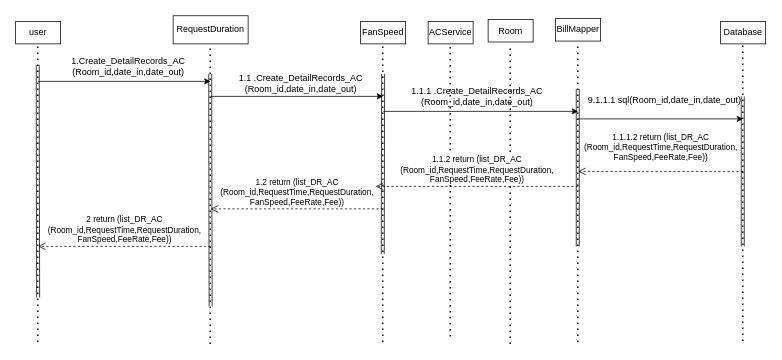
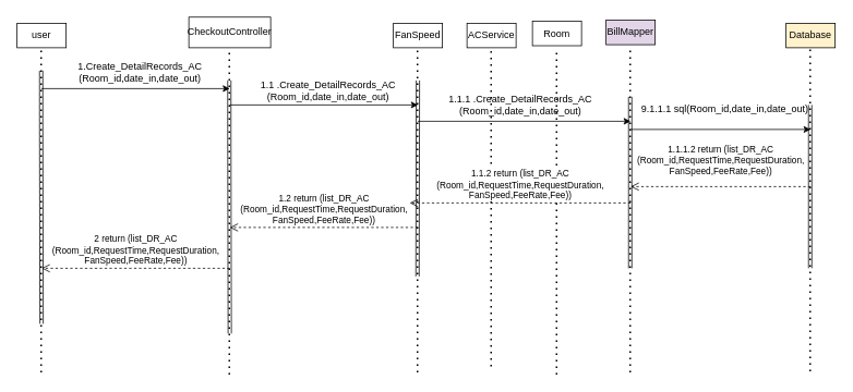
  <mxCell id="0" />
  <mxCell id="1" parent="0" />
  <mxCell id="2" value="user" style="rounded=0;whiteSpace=wrap;html=1;" parent="1" vertex="1"><mxGeometry x="20" y="28" width="60" height="30" as="geometry" /></mxCell>
  <mxCell id="3" value="FanSpeed" style="rounded=0;whiteSpace=wrap;html=1;" parent="1" vertex="1"><mxGeometry x="480" y="28" width="60" height="30" as="geometry" /></mxCell>
  <mxCell id="4" value="ACService" style="rounded=0;whiteSpace=wrap;html=1;" parent="1" vertex="1"><mxGeometry x="570" y="28" width="60" height="30" as="geometry" /></mxCell>
  <mxCell id="5" value="Room" style="rounded=0;whiteSpace=wrap;html=1;" parent="1" vertex="1"><mxGeometry x="650" y="25.5" width="60" height="30" as="geometry" /></mxCell>
- <mxCell id="6" value="BillMapper" style="rounded=0;whiteSpace=wrap;html=1;" parent="1" vertex="1"><mxGeometry x="740" y="24.25" width="60" height="30" as="geometry" /></mxCell>
- <mxCell id="7" value="Database" style="rounded=0;whiteSpace=wrap;html=1;" parent="1" vertex="1"><mxGeometry x="960" y="28" width="60" height="30" as="geometry" /></mxCell>
+ <mxCell id="6" value="BillMapper" style="rounded=0;whiteSpace=wrap;html=1;fillColor=#e1d5e7;" parent="1" vertex="1"><mxGeometry x="740" y="24.25" width="60" height="30" as="geometry" /></mxCell>
+ <mxCell id="7" value="Database" style="rounded=0;whiteSpace=wrap;html=1;fillColor=#fff2cc;" parent="1" vertex="1"><mxGeometry x="960" y="28" width="60" height="30" as="geometry" /></mxCell>
  <mxCell id="8" value="" style="shape=link;html=1;rounded=0;" parent="1" edge="1"><mxGeometry width="100" relative="1" as="geometry"><mxPoint x="50" y="396" as="sourcePoint" /><mxPoint x="49.5" y="86" as="targetPoint" /><Array as="points"><mxPoint x="49.5" y="146" /></Array></mxGeometry></mxCell>
  <mxCell id="9" value="" style="shape=link;html=1;rounded=0;" parent="1" edge="1"><mxGeometry width="100" relative="1" as="geometry"><mxPoint x="280" y="408" as="sourcePoint" /><mxPoint x="279.5" y="98" as="targetPoint" /><Array as="points"><mxPoint x="279.5" y="158" /></Array></mxGeometry></mxCell>
  <mxCell id="10" value="" style="shape=link;html=1;rounded=0;" parent="1" edge="1"><mxGeometry width="100" relative="1" as="geometry"><mxPoint x="509.5" y="338" as="sourcePoint" /><mxPoint x="510" y="98" as="targetPoint" /><Array as="points" /></mxGeometry></mxCell>
  <mxCell id="11" value="" style="shape=link;html=1;rounded=0;" parent="1" edge="1"><mxGeometry width="100" relative="1" as="geometry"><mxPoint x="769.5" y="328" as="sourcePoint" /><mxPoint x="769.5" y="118" as="targetPoint" /></mxGeometry></mxCell>
  <mxCell id="12" value="" style="shape=link;html=1;rounded=0;" parent="1" edge="1"><mxGeometry width="100" relative="1" as="geometry"><mxPoint x="989.5" y="328" as="sourcePoint" /><mxPoint x="989.5" y="128" as="targetPoint" /></mxGeometry></mxCell>
  <mxCell id="13" value="" style="endArrow=none;dashed=1;html=1;dashPattern=1 3;strokeWidth=2;rounded=0;entryX=0.5;entryY=1;entryDx=0;entryDy=0;" parent="1" edge="1"><mxGeometry width="50" height="50" relative="1" as="geometry"><mxPoint x="279.5" y="458" as="sourcePoint" /><mxPoint x="279.5" y="58" as="targetPoint" /></mxGeometry></mxCell>
  <mxCell id="14" value="" style="endArrow=none;dashed=1;html=1;dashPattern=1 3;strokeWidth=2;rounded=0;entryX=0.5;entryY=1;entryDx=0;entryDy=0;" parent="1" edge="1"><mxGeometry width="50" height="50" relative="1" as="geometry"><mxPoint x="509.5" y="455.5" as="sourcePoint" /><mxPoint x="509.5" y="55.5" as="targetPoint" /></mxGeometry></mxCell>
  <mxCell id="15" value="" style="endArrow=none;dashed=1;html=1;dashPattern=1 3;strokeWidth=2;rounded=0;" parent="1" edge="1"><mxGeometry width="50" height="50" relative="1" as="geometry"><mxPoint x="599.5" y="448" as="sourcePoint" /><mxPoint x="599.5" y="58" as="targetPoint" /></mxGeometry></mxCell>
  <mxCell id="16" value="" style="endArrow=none;dashed=1;html=1;dashPattern=1 3;strokeWidth=2;rounded=0;entryX=0.5;entryY=1;entryDx=0;entryDy=0;" parent="1" edge="1"><mxGeometry width="50" height="50" relative="1" as="geometry"><mxPoint x="679.5" y="458" as="sourcePoint" /><mxPoint x="679.5" y="58" as="targetPoint" /></mxGeometry></mxCell>
  <mxCell id="17" value="" style="endArrow=none;dashed=1;html=1;dashPattern=1 3;strokeWidth=2;rounded=0;entryX=0.5;entryY=1;entryDx=0;entryDy=0;" parent="1" edge="1"><mxGeometry width="50" height="50" relative="1" as="geometry"><mxPoint x="769.5" y="455.5" as="sourcePoint" /><mxPoint x="769.5" y="55.5" as="targetPoint" /></mxGeometry></mxCell>
  <mxCell id="18" value="" style="endArrow=none;dashed=1;html=1;dashPattern=1 3;strokeWidth=2;rounded=0;entryX=0.5;entryY=1;entryDx=0;entryDy=0;" parent="1" edge="1"><mxGeometry width="50" height="50" relative="1" as="geometry"><mxPoint x="989.5" y="454.25" as="sourcePoint" /><mxPoint x="989.5" y="54.25" as="targetPoint" /></mxGeometry></mxCell>
  <mxCell id="19" value="" style="endArrow=none;dashed=1;html=1;dashPattern=1 3;strokeWidth=2;rounded=0;entryX=0.5;entryY=1;entryDx=0;entryDy=0;" edge="1" parent="1"><mxGeometry width="50" height="50" relative="1" as="geometry"><mxPoint x="49.5" y="455.5" as="sourcePoint" /><mxPoint x="49.5" y="55.5" as="targetPoint" /></mxGeometry></mxCell>
- <mxCell id="20" value="RequestDuration" style="rounded=0;whiteSpace=wrap;html=1;" vertex="1" parent="1"><mxGeometry x="230" y="20.5" width="100" height="37.5" as="geometry" /></mxCell>
+ <mxCell id="20" value="CheckoutController" style="rounded=0;whiteSpace=wrap;html=1;" vertex="1" parent="1"><mxGeometry x="230" y="20.5" width="100" height="37.5" as="geometry" /></mxCell>
  <mxCell id="21" value="" style="endArrow=classic;html=1;rounded=0;" edge="1" parent="1"><mxGeometry width="50" height="50" relative="1" as="geometry"><mxPoint x="50" y="108" as="sourcePoint" /><mxPoint x="280" y="108" as="targetPoint" /></mxGeometry></mxCell>
  <mxCell id="22" value="1.Create_DetailRecords_AC&lt;div&gt;(Room_id,date_in,date_out)&lt;/div&gt;" style="text;html=1;align=center;verticalAlign=middle;resizable=0;points=[];autosize=1;strokeColor=none;fillColor=none;" vertex="1" parent="1"><mxGeometry x="85" y="68" width="170" height="40" as="geometry" /></mxCell>
  <mxCell id="23" value="" style="endArrow=classic;html=1;rounded=0;" edge="1" parent="1"><mxGeometry width="50" height="50" relative="1" as="geometry"><mxPoint x="280" y="128" as="sourcePoint" /><mxPoint x="510" y="128" as="targetPoint" /></mxGeometry></mxCell>
  <mxCell id="24" value="1.1 .Create_DetailRecords_AC&lt;div&gt;(Room_id,date_in,date_out)&lt;/div&gt;" style="text;html=1;align=center;verticalAlign=middle;resizable=0;points=[];autosize=1;strokeColor=none;fillColor=none;" vertex="1" parent="1"><mxGeometry x="305" y="91" width="190" height="40" as="geometry" /></mxCell>
  <mxCell id="25" value="" style="endArrow=classic;html=1;rounded=0;" edge="1" parent="1"><mxGeometry width="50" height="50" relative="1" as="geometry"><mxPoint x="510" y="148" as="sourcePoint" /><mxPoint x="770" y="148" as="targetPoint" /></mxGeometry></mxCell>
  <mxCell id="26" value="1.1.1 .Create_DetailRecords_AC&lt;div&gt;(Room_id,date_in,date_out)&lt;/div&gt;" style="text;html=1;align=center;verticalAlign=middle;resizable=0;points=[];autosize=1;strokeColor=none;fillColor=none;" vertex="1" parent="1"><mxGeometry x="535" y="108" width="200" height="40" as="geometry" /></mxCell>
  <mxCell id="27" value="" style="endArrow=classic;html=1;rounded=0;" edge="1" parent="1"><mxGeometry width="50" height="50" relative="1" as="geometry"><mxPoint x="770" y="158" as="sourcePoint" /><mxPoint x="990" y="158" as="targetPoint" /></mxGeometry></mxCell>
  <mxCell id="28" value="9.1.1.1 sql(&lt;span style=&quot;background-color: initial;&quot;&gt;Room_id,date_in,date_out)&lt;/span&gt;" style="text;html=1;align=center;verticalAlign=middle;resizable=0;points=[];autosize=1;strokeColor=none;fillColor=none;" vertex="1" parent="1"><mxGeometry x="770" y="118" width="230" height="30" as="geometry" /></mxCell>
  <mxCell id="29" value="1.1.1.2 return (list_DR_AC&lt;div&gt;(Room_id,RequestTime,RequestDuration,&lt;/div&gt;&lt;div&gt;FanSpeed,FeeRate,Fee))&lt;/div&gt;" style="html=1;verticalAlign=bottom;endArrow=open;dashed=1;endSize=8;curved=0;rounded=0;" edge="1" parent="1"><mxGeometry y="-10" relative="1" as="geometry"><mxPoint x="990" y="228" as="sourcePoint" /><mxPoint x="770" y="228" as="targetPoint" /><mxPoint as="offset" /></mxGeometry></mxCell>
  <mxCell id="30" value="1.1.2 return (list_DR_AC&lt;div&gt;(Room_id,RequestTime,RequestDuration,&lt;/div&gt;&lt;div&gt;FanSpeed,FeeRate,Fee))&lt;/div&gt;" style="html=1;verticalAlign=bottom;endArrow=open;dashed=1;endSize=8;curved=0;rounded=0;" edge="1" parent="1"><mxGeometry relative="1" as="geometry"><mxPoint x="770" y="248" as="sourcePoint" /><mxPoint x="500" y="248" as="targetPoint" /></mxGeometry></mxCell>
  <mxCell id="31" value="1.2 return (list_DR_AC&lt;div&gt;(Room_id,RequestTime,RequestDuration,&lt;/div&gt;&lt;div&gt;FanSpeed,FeeRate,Fee))&lt;/div&gt;" style="html=1;verticalAlign=bottom;endArrow=open;dashed=1;endSize=8;curved=0;rounded=0;" edge="1" parent="1"><mxGeometry relative="1" as="geometry"><mxPoint x="510" y="278" as="sourcePoint" /><mxPoint x="280" y="278" as="targetPoint" /></mxGeometry></mxCell>
  <mxCell id="32" value="2 return (list_DR_AC&lt;div&gt;(Room_id,RequestTime,RequestDuration,&lt;/div&gt;&lt;div&gt;FanSpeed,FeeRate,Fee))&lt;/div&gt;" style="html=1;verticalAlign=bottom;endArrow=open;dashed=1;endSize=8;curved=0;rounded=0;" edge="1" parent="1"><mxGeometry relative="1" as="geometry"><mxPoint x="280" y="328" as="sourcePoint" /><mxPoint x="50" y="328" as="targetPoint" /></mxGeometry></mxCell>
